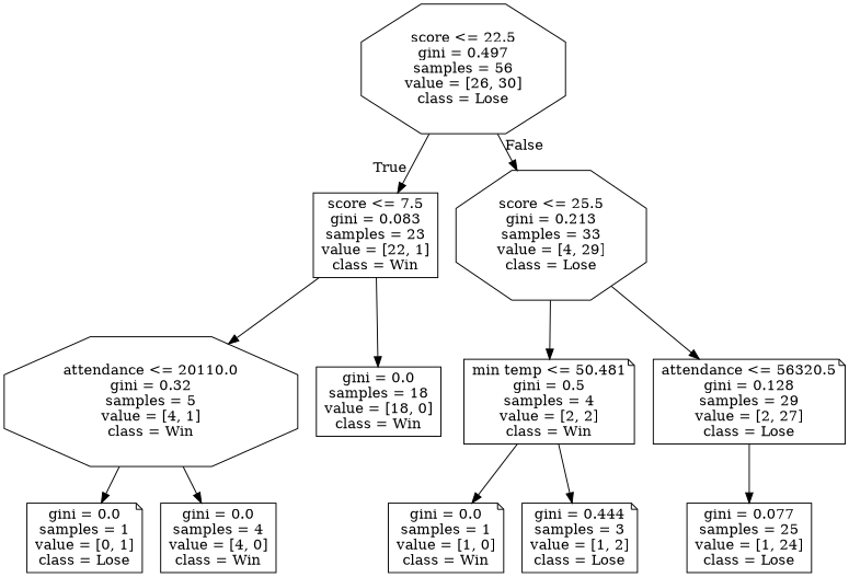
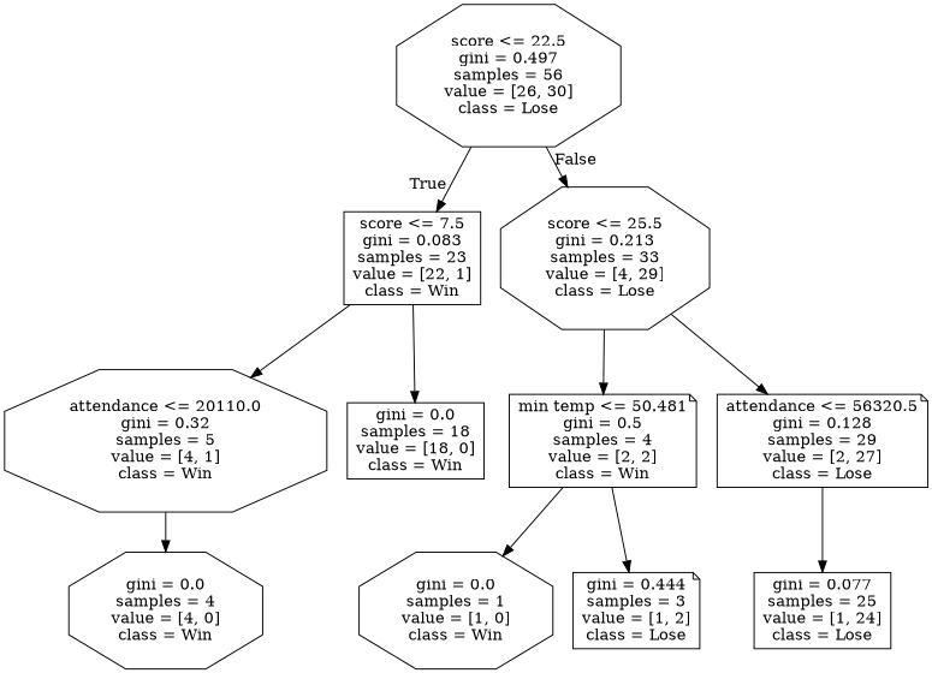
  digraph {
    node [shape=octagon]
    n1 [label="score <= 22.5\ngini = 0.497\nsamples = 56\nvalue = [26, 30]\nclass = Lose"]
    n2 [label="score <= 7.5\ngini = 0.083\nsamples = 23\nvalue = [22, 1]\nclass = Win" shape=box]
    n3 [label="score <= 25.5\ngini = 0.213\nsamples = 33\nvalue = [4, 29]\nclass = Lose"]
    n4 [label="attendance <= 20110.0\ngini = 0.32\nsamples = 5\nvalue = [4, 1]\nclass = Win"]
    n5 [label="gini = 0.0\nsamples = 18\nvalue = [18, 0]\nclass = Win" shape=box]
    n6 [label="min temp <= 50.481\ngini = 0.5\nsamples = 4\nvalue = [2, 2]\nclass = Win" shape=note]
    n7 [label="attendance <= 56320.5\ngini = 0.128\nsamples = 29\nvalue = [2, 27]\nclass = Lose" shape=note]
-   n8 [label="gini = 0.0\nsamples = 1\nvalue = [0, 1]\nclass = Lose" shape=note]
-   n9 [label="gini = 0.0\nsamples = 4\nvalue = [4, 0]\nclass = Win" shape=box]
-   n10 [label="gini = 0.0\nsamples = 1\nvalue = [1, 0]\nclass = Win" shape=note]
+   n9 [label="gini = 0.0\nsamples = 4\nvalue = [4, 0]\nclass = Win"]
+   n10 [label="gini = 0.0\nsamples = 1\nvalue = [1, 0]\nclass = Win"]
    n11 [label="gini = 0.444\nsamples = 3\nvalue = [1, 2]\nclass = Lose" shape=note]
    n12 [label="gini = 0.077\nsamples = 25\nvalue = [1, 24]\nclass = Lose" shape=box]
    n1 -> n2 [headlabel=True labelangle=45 labeldistance=2.5]
    n1 -> n3 [headlabel=False labelangle=-45 labeldistance=2.5]
    n2 -> n4
    n2 -> n5
    n3 -> n6
    n3 -> n7
-   n4 -> n8
    n4 -> n9
    n6 -> n10
    n6 -> n11
    n7 -> n12
  }
